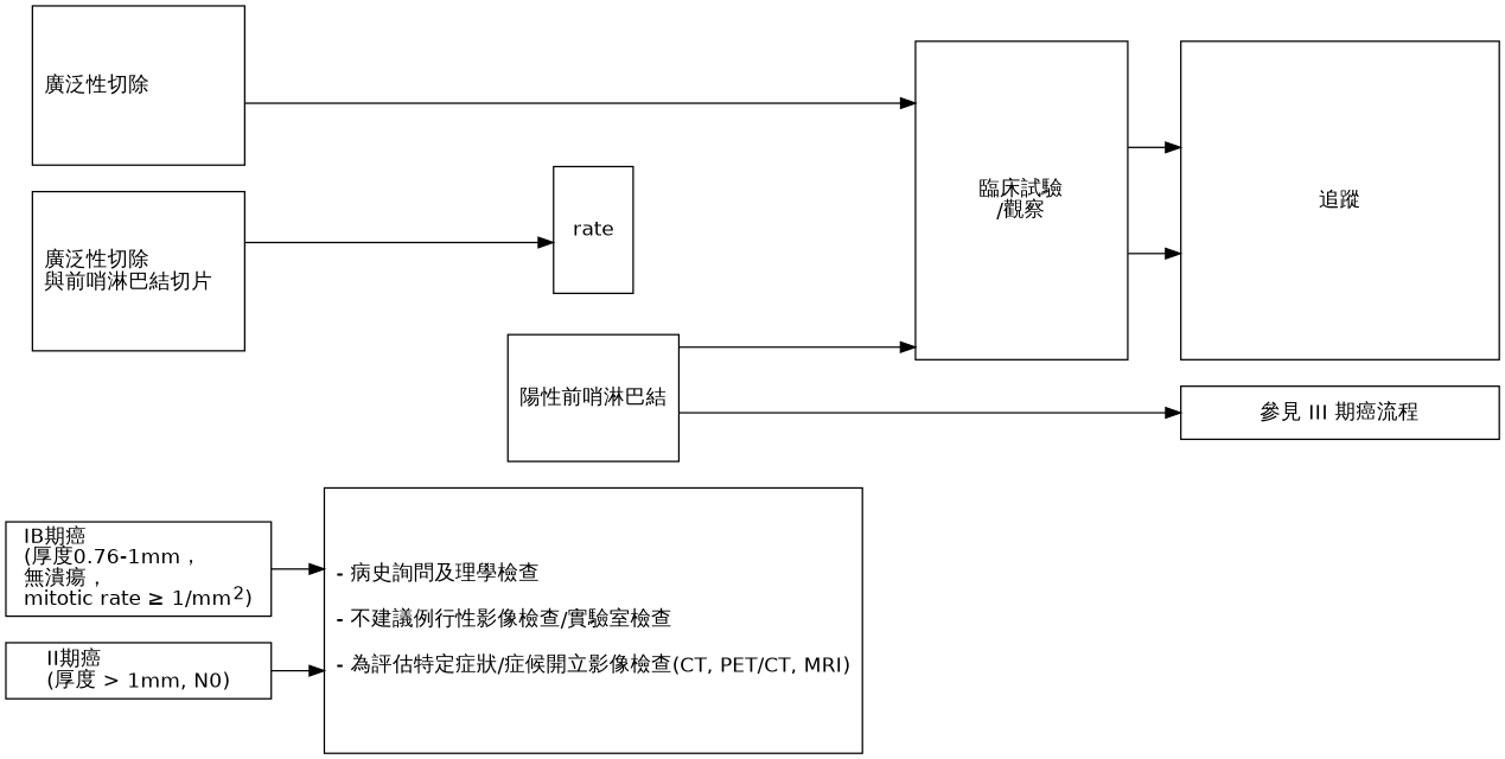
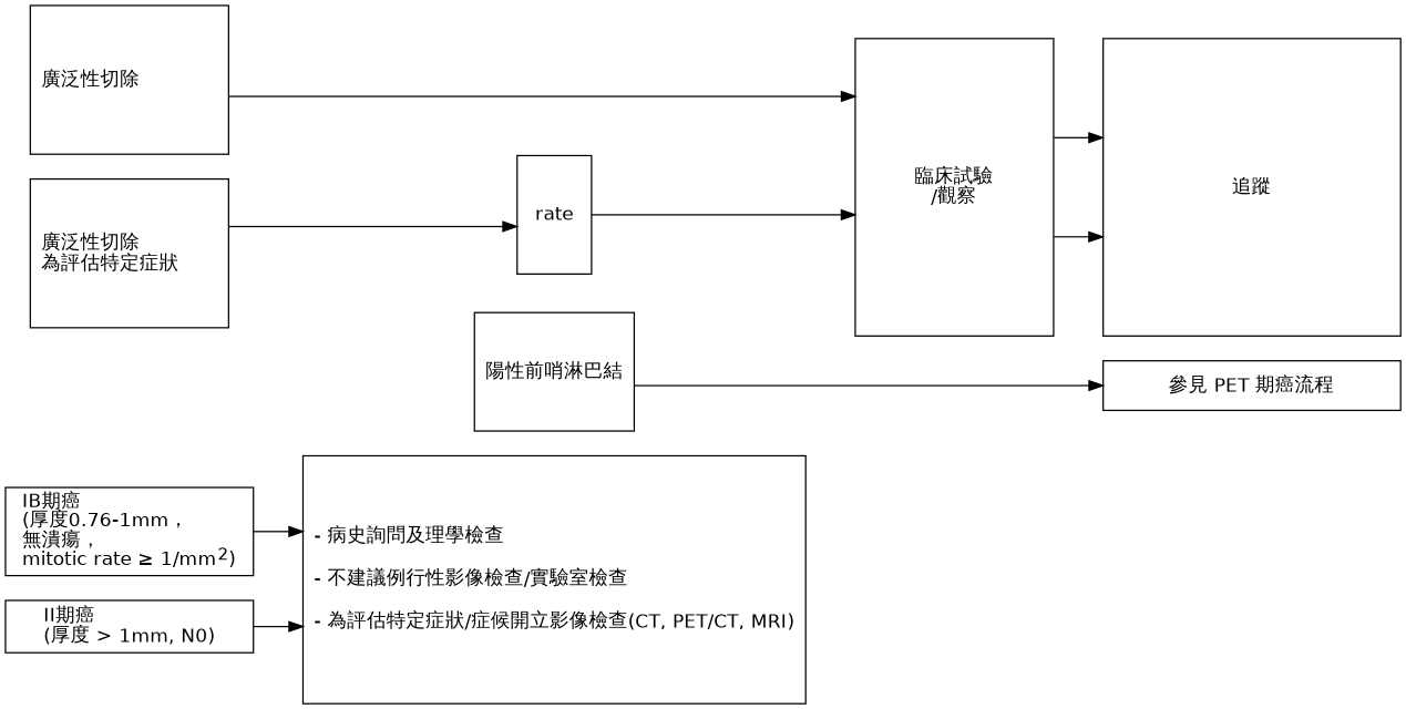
  digraph {
    rankdir=LR
    splines=ortho
    node [fontname=Helvetica shape=box]
    n1 [label=<IB期癌<br ALIGN="LEFT"/>(厚度0.76-1mm，<br ALIGN="LEFT"/>無潰瘍，<br ALIGN="LEFT"/>mitotic rate ≥ 1/mm<sup>2</sup>)> width=2.5]
    n2 [label=<II期癌<br ALIGN="LEFT"/>(厚度 &gt; 1mm, N0)<br ALIGN="LEFT"/>> width=2.5]
    n3 [height=2.5 label="- 病史詢問及理學檢查\l\n- 不建議例行性影像檢查/實驗室檢查\l\n- 為評估特定症狀/症候開立影像檢查(CT, PET/CT, MRI)"]
    n4 [height=1.5 label="廣泛性切除\l" width=2]
-   n5 [height=1.5 label="廣泛性切除\l與前哨淋巴結切片\l" width=2]
+   n5 [height=1.5 label="廣泛性切除\l為評估特定症狀\l" width=2]
    n6 [height=3 label="追蹤" width=3]
-   n7 [label="參見 III 期癌流程" width=3]
+   n7 [label="參見 PET 期癌流程" width=3]
    n8 [height=1.2 label=rate]
    n9 [height=1.2 label="陽性前哨淋巴結"]
    n10 [height=3 label="臨床試驗\n/觀察\n" width=2]
    subgraph sub_1 {
      rank=same
      n1
      n2
    }
    subgraph sub_2 {
      rank=same
      n3
    }
    subgraph sub_3 {
      rank=same
      n4
      n5
    }
    subgraph sub_4 {
      rank=same
      n6
      n7
    }
    subgraph sub_5 {
      rank=same
      n8
      n9
    }
    n1 -> n3
    n2 -> n3
    n4 -> n10
    n5 -> n8
-   n9 -> n10
+   n8 -> n10
    n9 -> n7
    n10 -> n6
    n10 -> n6
  }
